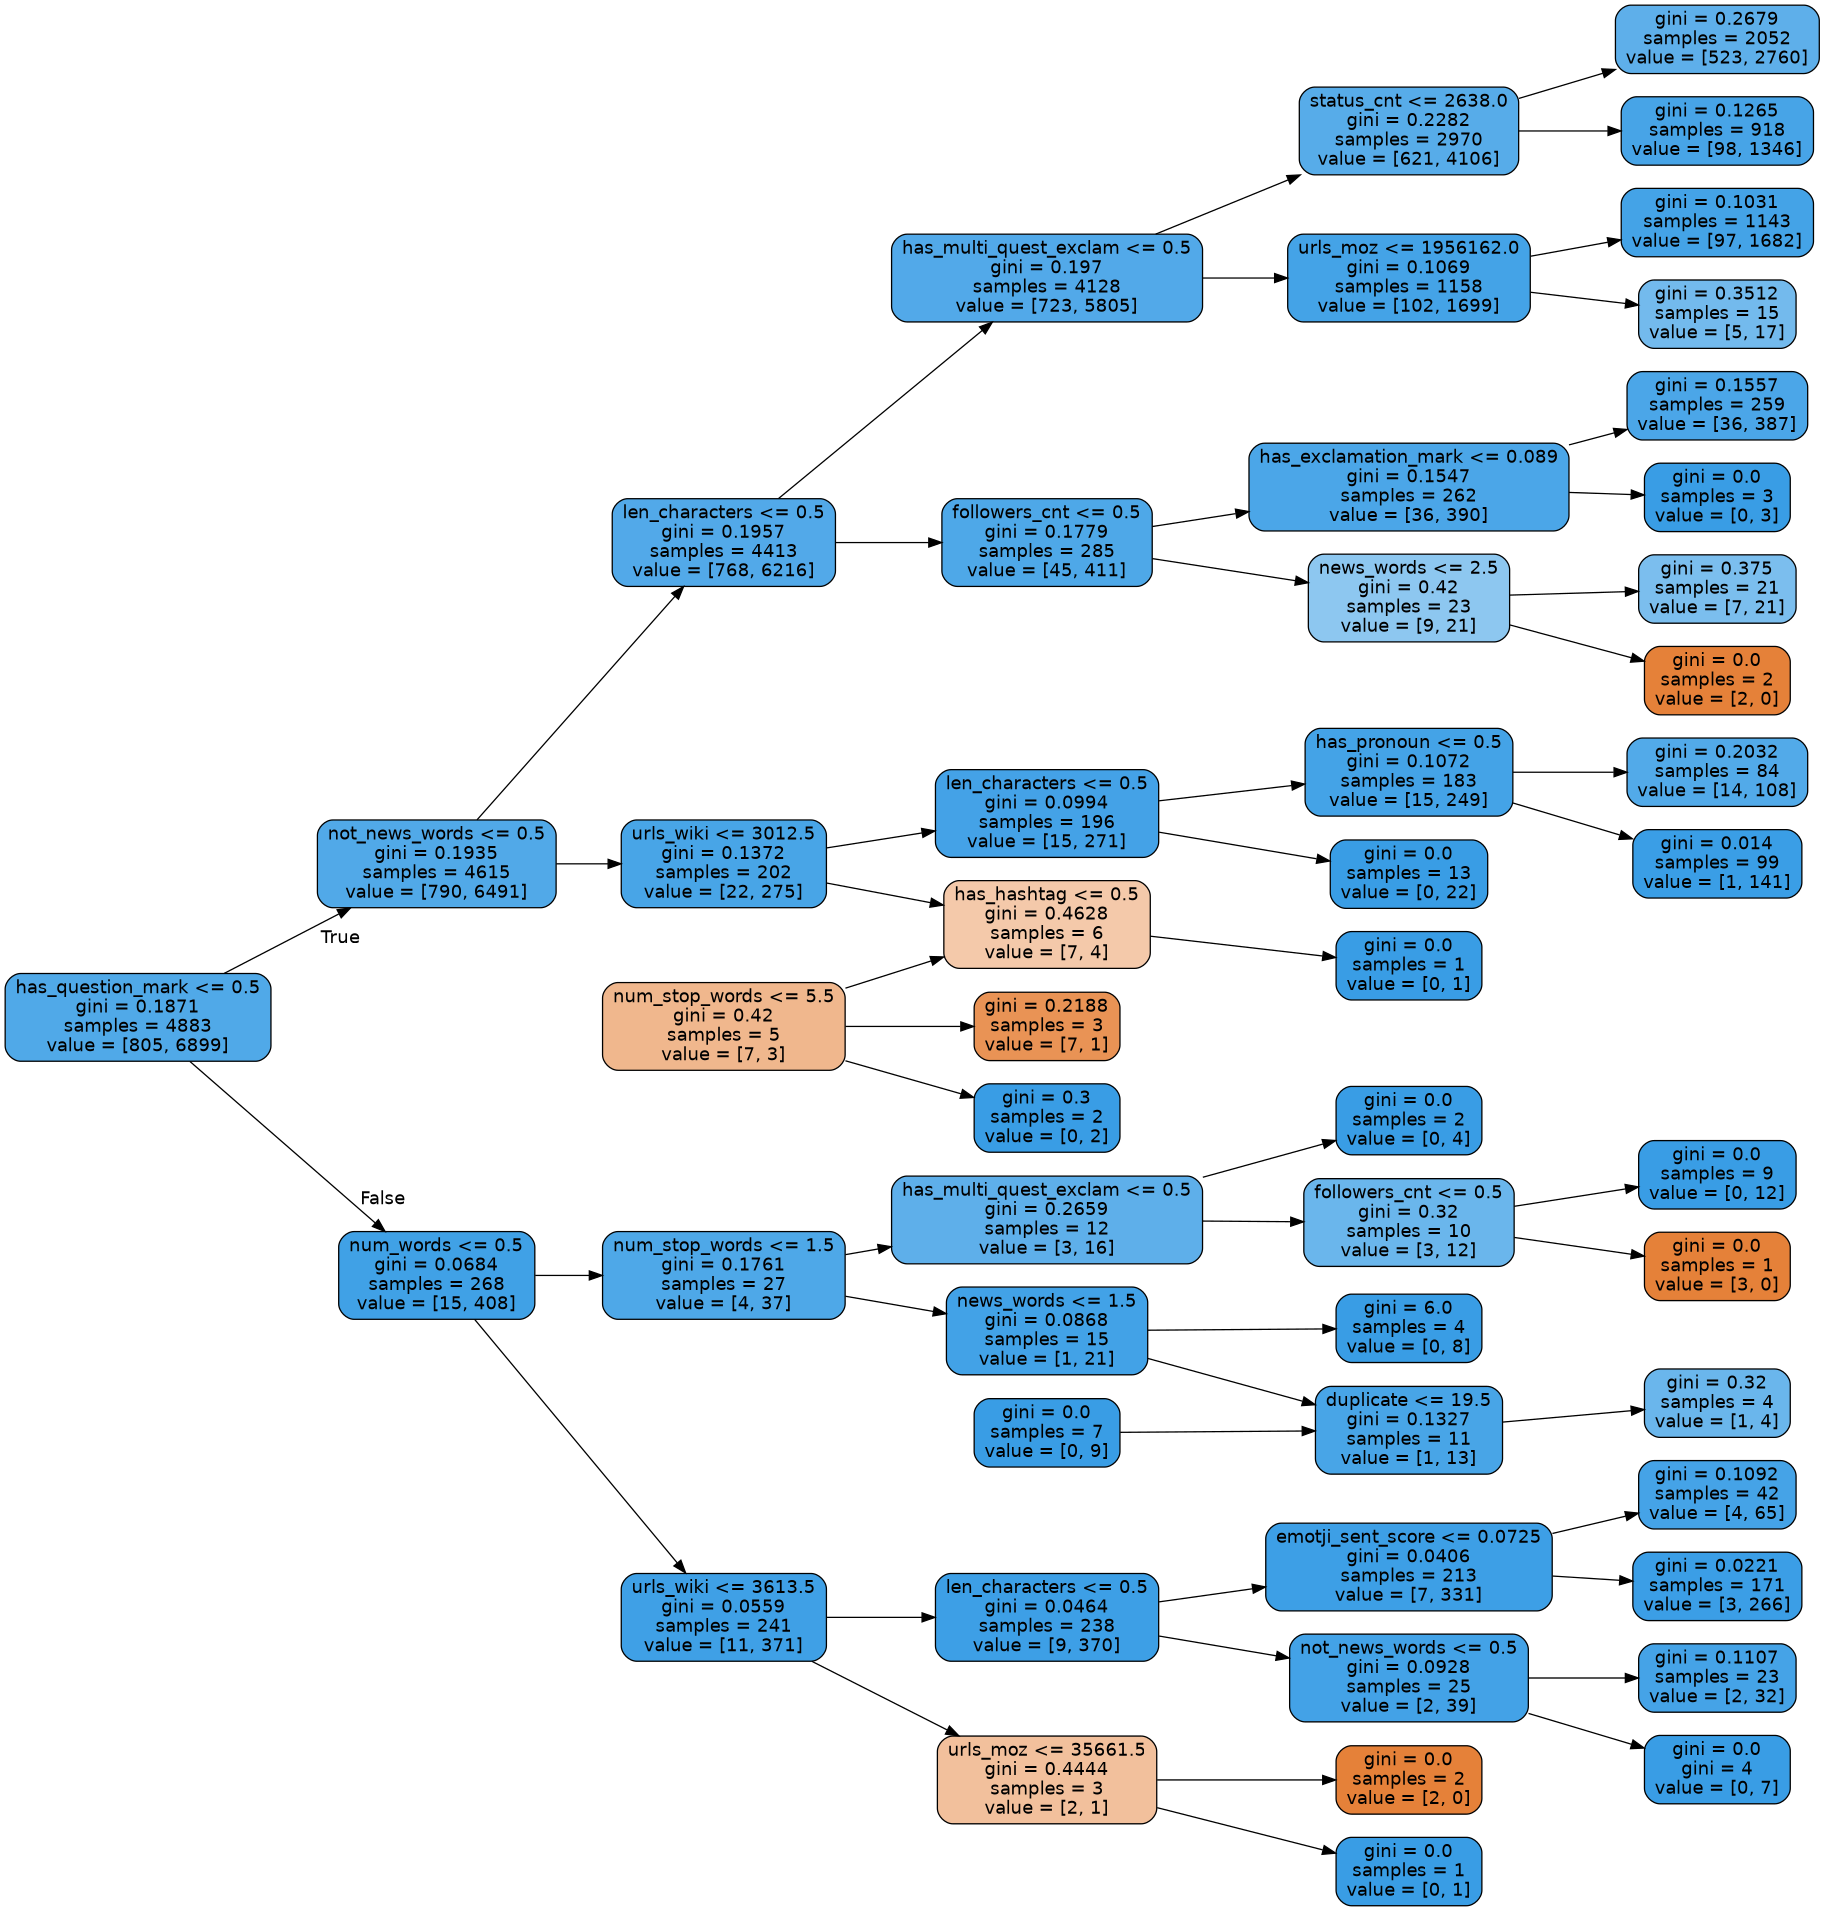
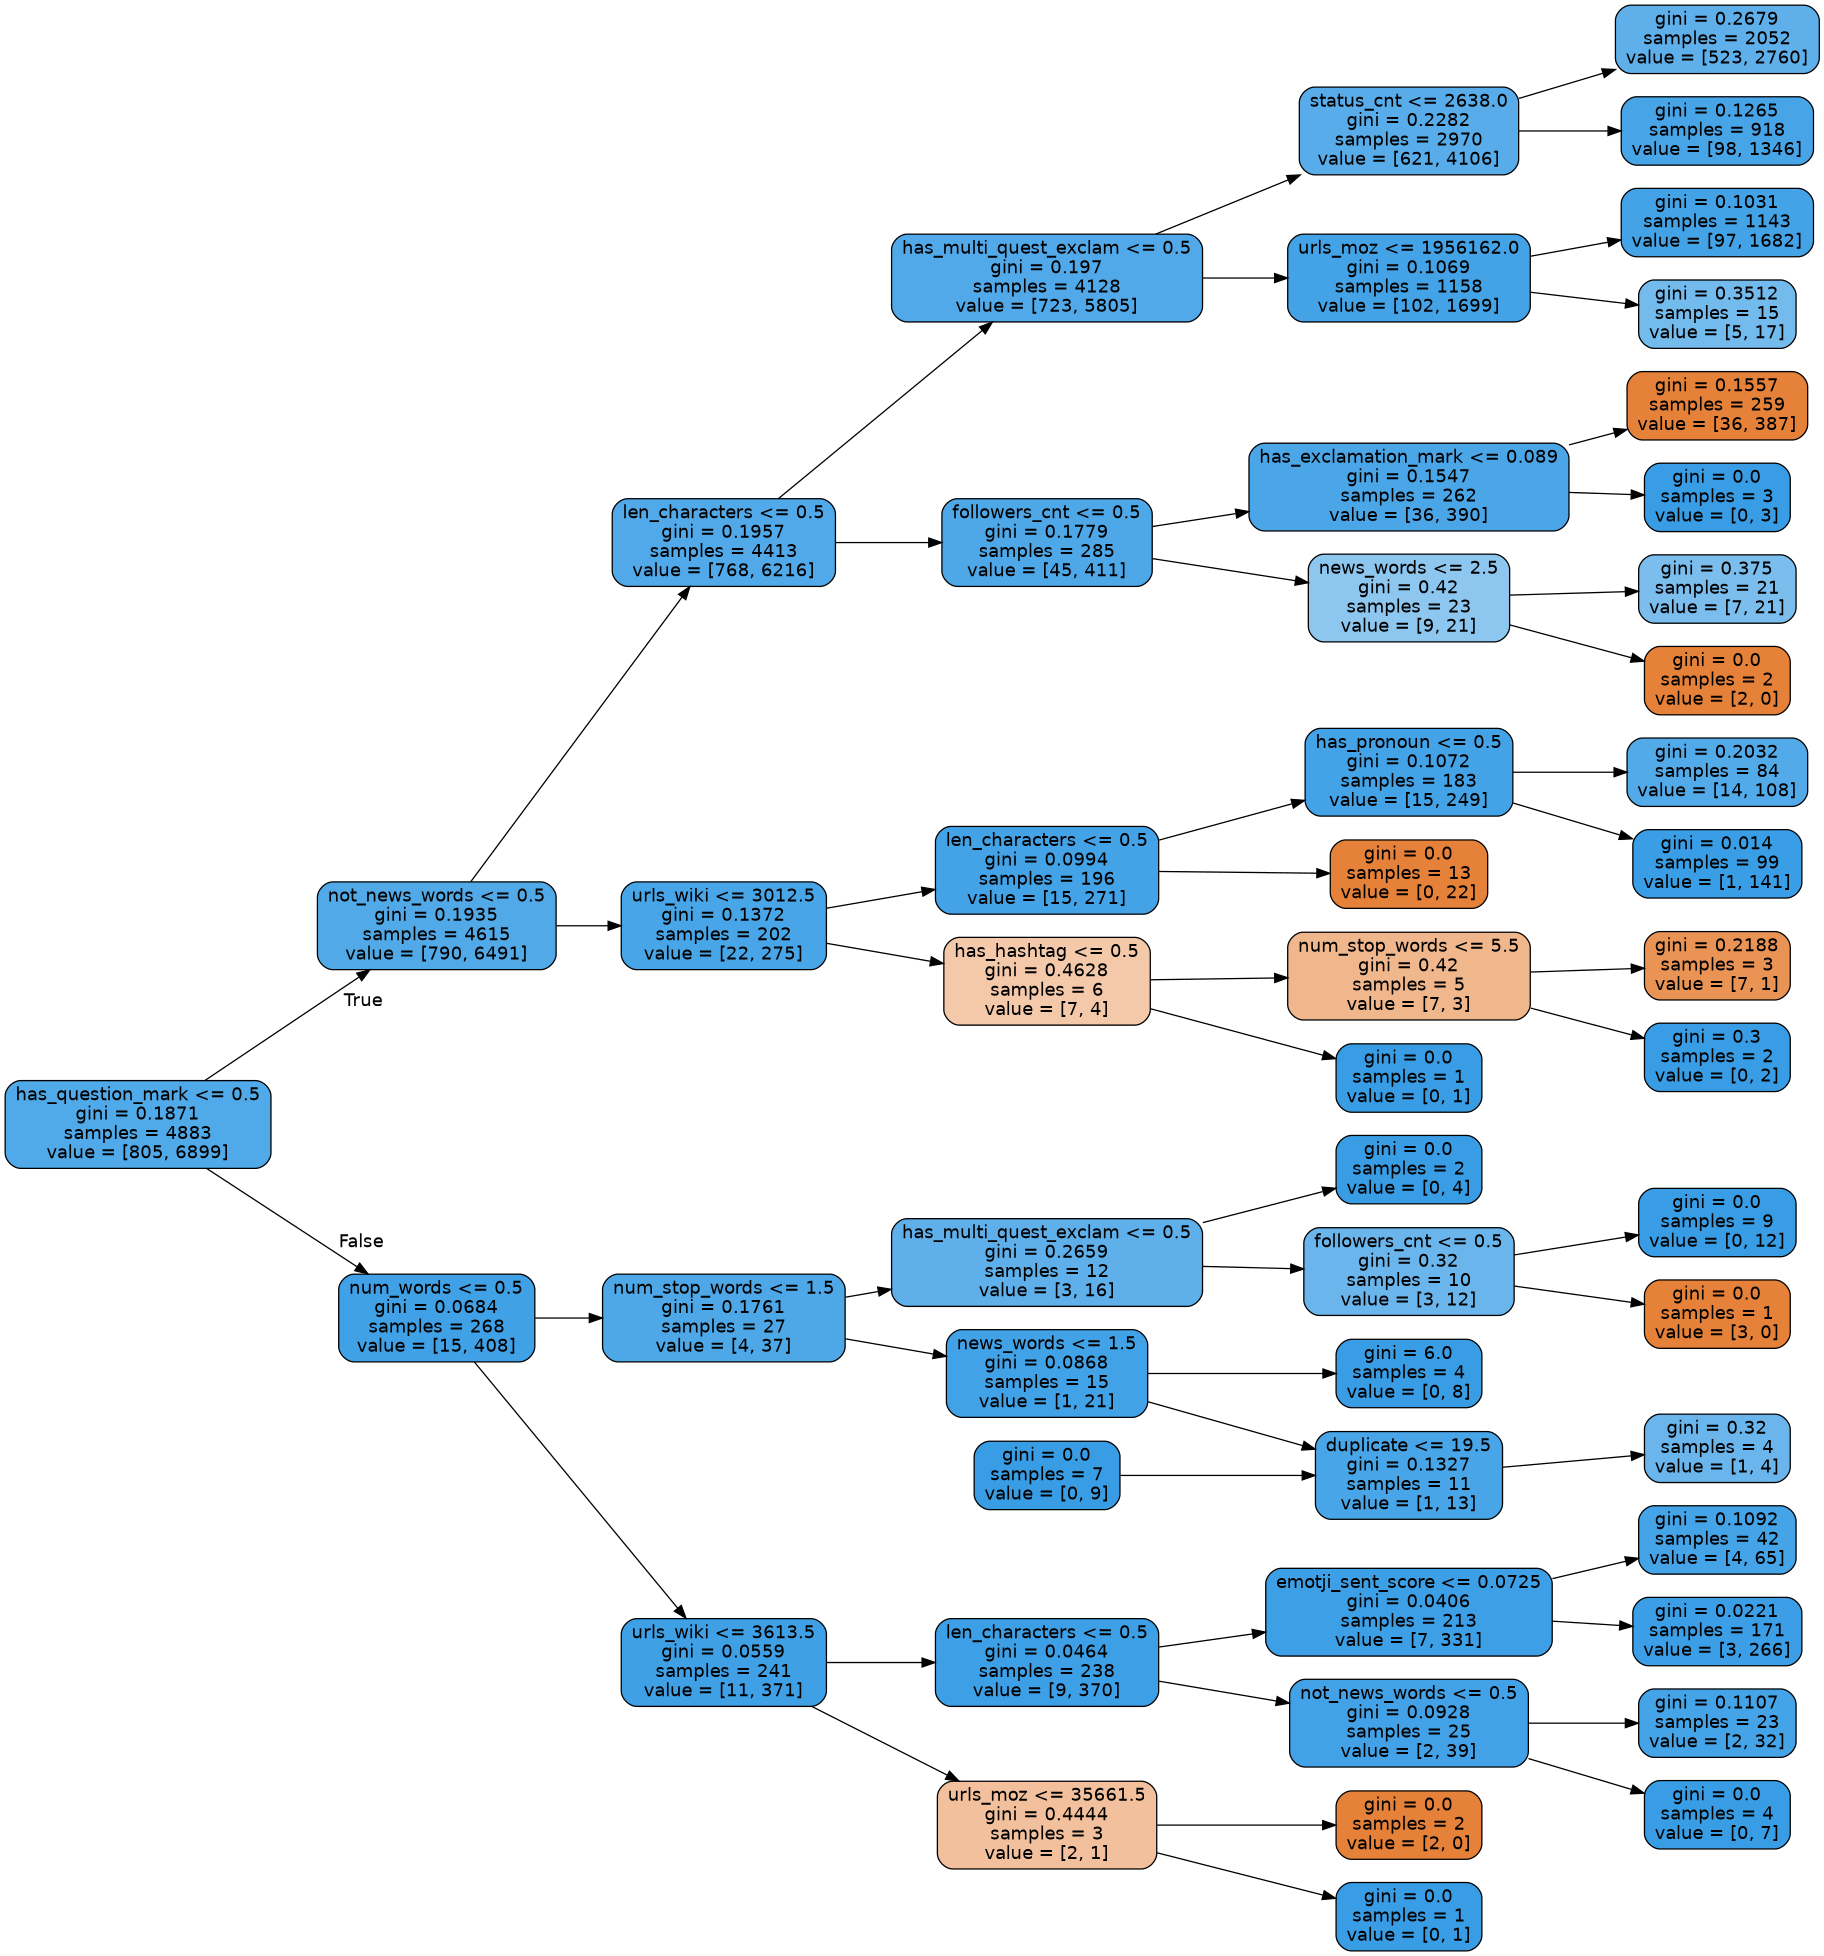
  digraph {
    rankdir=LR
    node [color=black fillcolor="#399de5ff" fontname=helvetica shape=box style="filled, rounded"]
    edge [fontname=helvetica]
    n1 [fillcolor="#399de5e1" label="has_question_mark <= 0.5\ngini = 0.1871\nsamples = 4883\nvalue = [805, 6899]"]
    n2 [fillcolor="#399de5e0" label="not_news_words <= 0.5\ngini = 0.1935\nsamples = 4615\nvalue = [790, 6491]"]
    n3 [fillcolor="#399de5f6" label="num_words <= 0.5\ngini = 0.0684\nsamples = 268\nvalue = [15, 408]"]
    n4 [fillcolor="#399de5df" label="len_characters <= 0.5\ngini = 0.1957\nsamples = 4413\nvalue = [768, 6216]"]
    n5 [fillcolor="#399de5eb" label="urls_wiki <= 3012.5\ngini = 0.1372\nsamples = 202\nvalue = [22, 275]"]
    n6 [fillcolor="#399de5e3" label="num_stop_words <= 1.5\ngini = 0.1761\nsamples = 27\nvalue = [4, 37]"]
    n7 [fillcolor="#399de5f7" label="urls_wiki <= 3613.5\ngini = 0.0559\nsamples = 241\nvalue = [11, 371]"]
    n8 [fillcolor="#399de5df" label="has_multi_quest_exclam <= 0.5\ngini = 0.197\nsamples = 4128\nvalue = [723, 5805]"]
    n9 [fillcolor="#399de5e3" label="followers_cnt <= 0.5\ngini = 0.1779\nsamples = 285\nvalue = [45, 411]"]
    n10 [fillcolor="#399de5f1" label="len_characters <= 0.5\ngini = 0.0994\nsamples = 196\nvalue = [15, 271]"]
    n11 [fillcolor="#e581396d" label="has_hashtag <= 0.5\ngini = 0.4628\nsamples = 6\nvalue = [7, 4]"]
    n12 [fillcolor="#399de5d8" label="status_cnt <= 2638.0\ngini = 0.2282\nsamples = 2970\nvalue = [621, 4106]"]
    n13 [fillcolor="#399de5f0" label="urls_moz <= 1956162.0\ngini = 0.1069\nsamples = 1158\nvalue = [102, 1699]"]
    n14 [fillcolor="#399de5e7" label="has_exclamation_mark <= 0.089\ngini = 0.1547\nsamples = 262\nvalue = [36, 390]"]
    n15 [fillcolor="#399de592" label="news_words <= 2.5\ngini = 0.42\nsamples = 23\nvalue = [9, 21]"]
    n16 [fillcolor="#399de5cf" label="gini = 0.2679\nsamples = 2052\nvalue = [523, 2760]"]
    n17 [fillcolor="#399de5ec" label="gini = 0.1265\nsamples = 918\nvalue = [98, 1346]"]
    n18 [fillcolor="#399de5f0" label="gini = 0.1031\nsamples = 1143\nvalue = [97, 1682]"]
    n19 [fillcolor="#399de5b4" label="gini = 0.3512\nsamples = 15\nvalue = [5, 17]"]
-   n20 [fillcolor="#399de5e7" label="gini = 0.1557\nsamples = 259\nvalue = [36, 387]"]
+   n20 [fillcolor="#e58139ff" label="gini = 0.1557\nsamples = 259\nvalue = [36, 387]"]
    n21 [label="gini = 0.0\nsamples = 3\nvalue = [0, 3]"]
    n22 [fillcolor="#399de5aa" label="gini = 0.375\nsamples = 21\nvalue = [7, 21]"]
    n23 [fillcolor="#e58139ff" label="gini = 0.0\nsamples = 2\nvalue = [2, 0]"]
    n24 [fillcolor="#399de5f0" label="has_pronoun <= 0.5\ngini = 0.1072\nsamples = 183\nvalue = [15, 249]"]
-   n25 [label="gini = 0.0\nsamples = 13\nvalue = [0, 22]"]
+   n25 [fillcolor="#e58139ff" label="gini = 0.0\nsamples = 13\nvalue = [0, 22]"]
    n26 [fillcolor="#e5813992" label="num_stop_words <= 5.5\ngini = 0.42\nsamples = 5\nvalue = [7, 3]"]
    n27 [label="gini = 0.0\nsamples = 1\nvalue = [0, 1]"]
    n28 [fillcolor="#399de5de" label="gini = 0.2032\nsamples = 84\nvalue = [14, 108]"]
    n29 [fillcolor="#399de5fd" label="gini = 0.014\nsamples = 99\nvalue = [1, 141]"]
    n30 [fillcolor="#e58139db" label="gini = 0.2188\nsamples = 3\nvalue = [7, 1]"]
    n31 [label="gini = 0.3\nsamples = 2\nvalue = [0, 2]"]
    n32 [fillcolor="#399de5cf" label="has_multi_quest_exclam <= 0.5\ngini = 0.2659\nsamples = 12\nvalue = [3, 16]"]
    n33 [fillcolor="#399de5f3" label="news_words <= 1.5\ngini = 0.0868\nsamples = 15\nvalue = [1, 21]"]
    n34 [fillcolor="#399de5f9" label="len_characters <= 0.5\ngini = 0.0464\nsamples = 238\nvalue = [9, 370]"]
    n35 [fillcolor="#e581397f" label="urls_moz <= 35661.5\ngini = 0.4444\nsamples = 3\nvalue = [2, 1]"]
    n36 [label="gini = 0.0\nsamples = 2\nvalue = [0, 4]"]
    n37 [fillcolor="#399de5bf" label="followers_cnt <= 0.5\ngini = 0.32\nsamples = 10\nvalue = [3, 12]"]
    n38 [label="gini = 6.0\nsamples = 4\nvalue = [0, 8]"]
    n39 [fillcolor="#399de5eb" label="duplicate <= 19.5\ngini = 0.1327\nsamples = 11\nvalue = [1, 13]"]
    n40 [label="gini = 0.0\nsamples = 9\nvalue = [0, 12]"]
    n41 [fillcolor="#e58139ff" label="gini = 0.0\nsamples = 1\nvalue = [3, 0]"]
    n42 [fillcolor="#399de5bf" label="gini = 0.32\nsamples = 4\nvalue = [1, 4]"]
    n43 [label="gini = 0.0\nsamples = 7\nvalue = [0, 9]"]
    n44 [fillcolor="#399de5fa" label="emotji_sent_score <= 0.0725\ngini = 0.0406\nsamples = 213\nvalue = [7, 331]"]
    n45 [fillcolor="#399de5f2" label="not_news_words <= 0.5\ngini = 0.0928\nsamples = 25\nvalue = [2, 39]"]
    n46 [fillcolor="#e58139ff" label="gini = 0.0\nsamples = 2\nvalue = [2, 0]"]
    n47 [label="gini = 0.0\nsamples = 1\nvalue = [0, 1]"]
    n48 [fillcolor="#399de5ef" label="gini = 0.1092\nsamples = 42\nvalue = [4, 65]"]
    n49 [fillcolor="#399de5fc" label="gini = 0.0221\nsamples = 171\nvalue = [3, 266]"]
    n50 [fillcolor="#399de5ef" label="gini = 0.1107\nsamples = 23\nvalue = [2, 32]"]
-   n51 [label="gini = 0.0\ngini = 4\nvalue = [0, 7]"]
+   n51 [label="gini = 0.0\nsamples = 4\nvalue = [0, 7]"]
    n1 -> n2 [headlabel=True labelangle=45 labeldistance=2.5]
    n1 -> n3 [headlabel=False labelangle=-45 labeldistance=2.5]
    n2 -> n4
    n2 -> n5
    n3 -> n6
    n3 -> n7
    n4 -> n8
    n4 -> n9
    n5 -> n10
    n5 -> n11
    n6 -> n32
    n6 -> n33
    n7 -> n34
    n7 -> n35
    n8 -> n12
    n8 -> n13
    n9 -> n14
    n9 -> n15
    n10 -> n24
    n10 -> n25
-   n26 -> n11
+   n11 -> n26
    n11 -> n27
    n12 -> n16
    n12 -> n17
    n13 -> n18
    n13 -> n19
    n14 -> n20
    n14 -> n21
    n15 -> n22
    n15 -> n23
    n24 -> n28
    n24 -> n29
    n26 -> n30
    n26 -> n31
    n32 -> n36
    n32 -> n37
    n33 -> n38
    n33 -> n39
    n34 -> n44
    n34 -> n45
    n35 -> n46
    n35 -> n47
    n37 -> n40
    n37 -> n41
    n39 -> n42
    n43 -> n39
    n44 -> n48
    n44 -> n49
    n45 -> n50
    n45 -> n51
  }
